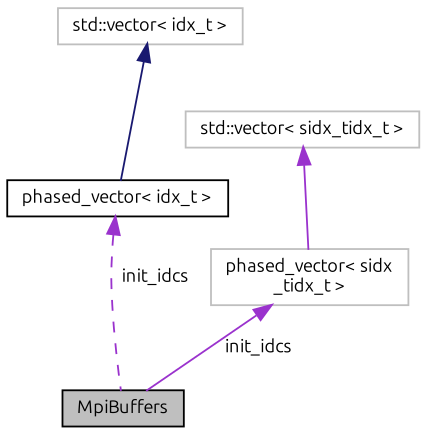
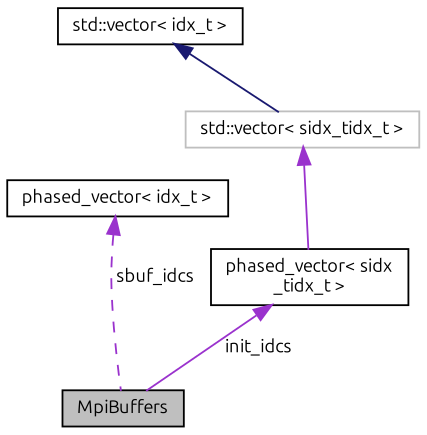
  digraph {
    fontname=Ubuntu
    node [color=black fillcolor=white fontname=Ubuntu fontsize=10 shape=record style=filled]
    edge [color=darkorchid3 dir=back fontname=Ubuntu fontsize=10 labelfontname=Helvetica labelfontsize=10 style=solid]
    n1 [fillcolor=grey75 fontcolor=black height=0.2 label=MpiBuffers width=0.4]
    n2 [height=0.2 label="phased_vector\< idx_t \>" width=0.4]
-   n3 [color=grey75 height=0.2 label="std::vector\< idx_t \>" width=0.4]
-   n4 [color=grey75 height=0.2 label="phased_vector\< sidx\l_tidx_t \>" width=0.4]
+   n3 [height=0.2 label="std::vector\< idx_t \>" width=0.4]
+   n4 [height=0.2 label="phased_vector\< sidx\l_tidx_t \>" width=0.4]
    n5 [color=grey75 height=0.2 label="std::vector\< sidx_tidx_t \>" width=0.4]
-   n2 -> n1 [label=" init_idcs" style=dashed]
-   n3 -> n2 [color=midnightblue]
+   n2 -> n1 [label=" sbuf_idcs" style=dashed]
+   n3 -> n5 [color=midnightblue]
    n4 -> n1 [label=" init_idcs"]
    n5 -> n4
  }
